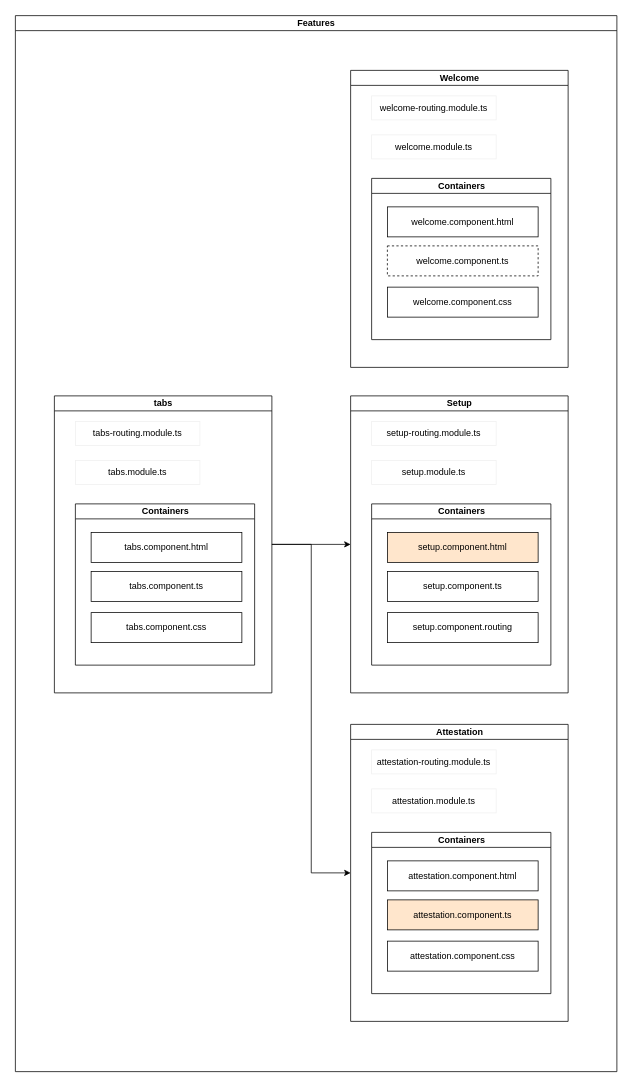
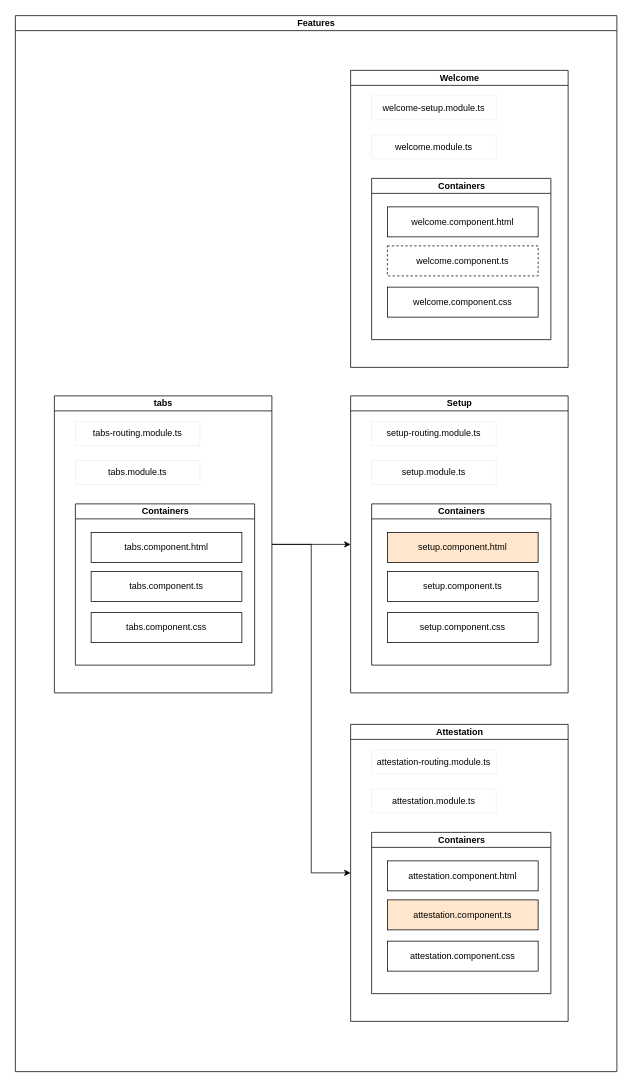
  <mxCell id="0" />
  <mxCell id="1" parent="0" />
  <mxCell id="2" value="Features" style="swimlane;html=1;startSize=20;horizontal=1;containerType=tree;swimlaneFillColor=none;gradientColor=#ffffff;" parent="1" vertex="1"><mxGeometry x="20" y="20" width="802" height="1408" as="geometry" /></mxCell>
  <mxCell id="3" value="Welcome" style="swimlane;html=1;startSize=20;horizontal=1;containerType=tree;fillColor=none;" vertex="1" parent="2"><mxGeometry x="447" y="73" width="290" height="396" as="geometry" /></mxCell>
  <mxCell id="4" value="Containers" style="swimlane;html=1;startSize=20;horizontal=1;containerType=tree;swimlaneFillColor=none;fillColor=none;" vertex="1" parent="3"><mxGeometry x="28" y="144" width="239" height="215" as="geometry" /></mxCell>
  <mxCell id="5" value="welcome.component.html" style="whiteSpace=wrap;html=1;treeFolding=1;treeMoving=1;newEdgeStyle={&quot;edgeStyle&quot;:&quot;elbowEdgeStyle&quot;,&quot;startArrow&quot;:&quot;none&quot;,&quot;endArrow&quot;:&quot;none&quot;};" vertex="1" parent="4"><mxGeometry x="21" y="38" width="201" height="40" as="geometry" /></mxCell>
  <mxCell id="6" value="welcome.component.ts" style="whiteSpace=wrap;html=1;treeFolding=1;treeMoving=1;newEdgeStyle={&quot;edgeStyle&quot;:&quot;elbowEdgeStyle&quot;,&quot;startArrow&quot;:&quot;none&quot;,&quot;endArrow&quot;:&quot;none&quot;};dashed=1;" vertex="1" parent="4"><mxGeometry x="21" y="90" width="201" height="40" as="geometry" /></mxCell>
  <mxCell id="7" value="welcome.component.css" style="whiteSpace=wrap;html=1;treeFolding=1;treeMoving=1;newEdgeStyle={&quot;edgeStyle&quot;:&quot;elbowEdgeStyle&quot;,&quot;startArrow&quot;:&quot;none&quot;,&quot;endArrow&quot;:&quot;none&quot;};" vertex="1" parent="4"><mxGeometry x="21" y="145" width="201" height="40" as="geometry" /></mxCell>
- <mxCell id="8" value="welcome-routing.module.ts" style="rounded=0;whiteSpace=wrap;html=1;strokeColor=#f0f0f0;fillColor=none;gradientColor=none;" vertex="1" parent="3"><mxGeometry x="28" y="34" width="166" height="32" as="geometry" /></mxCell>
+ <mxCell id="8" value="welcome-setup.module.ts" style="rounded=0;whiteSpace=wrap;html=1;strokeColor=#f0f0f0;fillColor=none;gradientColor=none;" vertex="1" parent="3"><mxGeometry x="28" y="34" width="166" height="32" as="geometry" /></mxCell>
  <mxCell id="9" value="welcome.module.ts" style="rounded=0;whiteSpace=wrap;html=1;strokeColor=#f0f0f0;fillColor=none;gradientColor=none;" vertex="1" parent="3"><mxGeometry x="28" y="86" width="166" height="32" as="geometry" /></mxCell>
  <mxCell id="10" value="Attestation" style="swimlane;html=1;startSize=20;horizontal=1;containerType=tree;fillColor=none;" vertex="1" parent="2"><mxGeometry x="447" y="945" width="290" height="396" as="geometry" /></mxCell>
  <mxCell id="11" value="Containers" style="swimlane;html=1;startSize=20;horizontal=1;containerType=tree;swimlaneFillColor=none;fillColor=none;" vertex="1" parent="10"><mxGeometry x="28" y="144" width="239" height="215" as="geometry" /></mxCell>
  <mxCell id="12" value="attestation.component.html" style="whiteSpace=wrap;html=1;treeFolding=1;treeMoving=1;newEdgeStyle={&quot;edgeStyle&quot;:&quot;elbowEdgeStyle&quot;,&quot;startArrow&quot;:&quot;none&quot;,&quot;endArrow&quot;:&quot;none&quot;};" vertex="1" parent="11"><mxGeometry x="21" y="38" width="201" height="40" as="geometry" /></mxCell>
  <mxCell id="13" value="attestation.component.ts" style="whiteSpace=wrap;html=1;treeFolding=1;treeMoving=1;newEdgeStyle={&quot;edgeStyle&quot;:&quot;elbowEdgeStyle&quot;,&quot;startArrow&quot;:&quot;none&quot;,&quot;endArrow&quot;:&quot;none&quot;};fillColor=#ffe6cc;" vertex="1" parent="11"><mxGeometry x="21" y="90" width="201" height="40" as="geometry" /></mxCell>
  <mxCell id="14" value="attestation.component.css" style="whiteSpace=wrap;html=1;treeFolding=1;treeMoving=1;newEdgeStyle={&quot;edgeStyle&quot;:&quot;elbowEdgeStyle&quot;,&quot;startArrow&quot;:&quot;none&quot;,&quot;endArrow&quot;:&quot;none&quot;};" vertex="1" parent="11"><mxGeometry x="21" y="145" width="201" height="40" as="geometry" /></mxCell>
  <mxCell id="15" value="attestation-routing.module.ts" style="rounded=0;whiteSpace=wrap;html=1;strokeColor=#f0f0f0;fillColor=none;gradientColor=none;" vertex="1" parent="10"><mxGeometry x="28" y="34" width="166" height="32" as="geometry" /></mxCell>
  <mxCell id="16" value="attestation.module.ts" style="rounded=0;whiteSpace=wrap;html=1;strokeColor=#f0f0f0;fillColor=none;gradientColor=none;" vertex="1" parent="10"><mxGeometry x="28" y="86" width="166" height="32" as="geometry" /></mxCell>
  <mxCell id="17" value="Setup" style="swimlane;html=1;startSize=20;horizontal=1;containerType=tree;fillColor=none;" vertex="1" parent="2"><mxGeometry x="447" y="507" width="290" height="396" as="geometry" /></mxCell>
  <mxCell id="18" value="Containers" style="swimlane;html=1;startSize=20;horizontal=1;containerType=tree;swimlaneFillColor=none;fillColor=none;" vertex="1" parent="17"><mxGeometry x="28" y="144" width="239" height="215" as="geometry" /></mxCell>
  <mxCell id="19" value="setup.component.html" style="whiteSpace=wrap;html=1;treeFolding=1;treeMoving=1;newEdgeStyle={&quot;edgeStyle&quot;:&quot;elbowEdgeStyle&quot;,&quot;startArrow&quot;:&quot;none&quot;,&quot;endArrow&quot;:&quot;none&quot;};fillColor=#ffe6cc;" vertex="1" parent="18"><mxGeometry x="21" y="38" width="201" height="40" as="geometry" /></mxCell>
  <mxCell id="20" value="setup.component.ts" style="whiteSpace=wrap;html=1;treeFolding=1;treeMoving=1;newEdgeStyle={&quot;edgeStyle&quot;:&quot;elbowEdgeStyle&quot;,&quot;startArrow&quot;:&quot;none&quot;,&quot;endArrow&quot;:&quot;none&quot;};" vertex="1" parent="18"><mxGeometry x="21" y="90" width="201" height="40" as="geometry" /></mxCell>
- <mxCell id="21" value="setup.component.routing" style="whiteSpace=wrap;html=1;treeFolding=1;treeMoving=1;newEdgeStyle={&quot;edgeStyle&quot;:&quot;elbowEdgeStyle&quot;,&quot;startArrow&quot;:&quot;none&quot;,&quot;endArrow&quot;:&quot;none&quot;};" vertex="1" parent="18"><mxGeometry x="21" y="145" width="201" height="40" as="geometry" /></mxCell>
+ <mxCell id="21" value="setup.component.css" style="whiteSpace=wrap;html=1;treeFolding=1;treeMoving=1;newEdgeStyle={&quot;edgeStyle&quot;:&quot;elbowEdgeStyle&quot;,&quot;startArrow&quot;:&quot;none&quot;,&quot;endArrow&quot;:&quot;none&quot;};" vertex="1" parent="18"><mxGeometry x="21" y="145" width="201" height="40" as="geometry" /></mxCell>
  <mxCell id="22" value="setup-routing.module.ts" style="rounded=0;whiteSpace=wrap;html=1;strokeColor=#f0f0f0;fillColor=none;gradientColor=none;" vertex="1" parent="17"><mxGeometry x="28" y="34" width="166" height="32" as="geometry" /></mxCell>
  <mxCell id="23" value="setup.module.ts" style="rounded=0;whiteSpace=wrap;html=1;strokeColor=#f0f0f0;fillColor=none;gradientColor=none;" vertex="1" parent="17"><mxGeometry x="28" y="86" width="166" height="32" as="geometry" /></mxCell>
  <mxCell id="24" style="edgeStyle=orthogonalEdgeStyle;rounded=0;orthogonalLoop=1;jettySize=auto;html=1;exitX=1;exitY=0.5;exitDx=0;exitDy=0;entryX=0;entryY=0.5;entryDx=0;entryDy=0;" edge="1" parent="2" source="26" target="17"><mxGeometry relative="1" as="geometry" /></mxCell>
  <mxCell id="25" style="edgeStyle=orthogonalEdgeStyle;rounded=0;orthogonalLoop=1;jettySize=auto;html=1;entryX=0;entryY=0.5;entryDx=0;entryDy=0;" edge="1" parent="2" source="26" target="10"><mxGeometry relative="1" as="geometry" /></mxCell>
  <mxCell id="26" value="tabs" style="swimlane;html=1;startSize=20;horizontal=1;containerType=tree;fillColor=none;" vertex="1" parent="2"><mxGeometry x="52" y="507" width="290" height="396" as="geometry" /></mxCell>
  <mxCell id="27" value="Containers" style="swimlane;html=1;startSize=20;horizontal=1;containerType=tree;swimlaneFillColor=none;fillColor=none;" vertex="1" parent="26"><mxGeometry x="28" y="144" width="239" height="215" as="geometry" /></mxCell>
  <mxCell id="28" value="tabs.component.html" style="whiteSpace=wrap;html=1;treeFolding=1;treeMoving=1;newEdgeStyle={&quot;edgeStyle&quot;:&quot;elbowEdgeStyle&quot;,&quot;startArrow&quot;:&quot;none&quot;,&quot;endArrow&quot;:&quot;none&quot;};" vertex="1" parent="27"><mxGeometry x="21" y="38" width="201" height="40" as="geometry" /></mxCell>
  <mxCell id="29" value="tabs.component.ts" style="whiteSpace=wrap;html=1;treeFolding=1;treeMoving=1;newEdgeStyle={&quot;edgeStyle&quot;:&quot;elbowEdgeStyle&quot;,&quot;startArrow&quot;:&quot;none&quot;,&quot;endArrow&quot;:&quot;none&quot;};" vertex="1" parent="27"><mxGeometry x="21" y="90" width="201" height="40" as="geometry" /></mxCell>
  <mxCell id="30" value="tabs.component.css" style="whiteSpace=wrap;html=1;treeFolding=1;treeMoving=1;newEdgeStyle={&quot;edgeStyle&quot;:&quot;elbowEdgeStyle&quot;,&quot;startArrow&quot;:&quot;none&quot;,&quot;endArrow&quot;:&quot;none&quot;};" vertex="1" parent="27"><mxGeometry x="21" y="145" width="201" height="40" as="geometry" /></mxCell>
  <mxCell id="31" value="tabs-routing.module.ts" style="rounded=0;whiteSpace=wrap;html=1;strokeColor=#f0f0f0;fillColor=none;gradientColor=none;" vertex="1" parent="26"><mxGeometry x="28" y="34" width="166" height="32" as="geometry" /></mxCell>
  <mxCell id="32" value="tabs.module.ts" style="rounded=0;whiteSpace=wrap;html=1;strokeColor=#f0f0f0;fillColor=none;gradientColor=none;" vertex="1" parent="26"><mxGeometry x="28" y="86" width="166" height="32" as="geometry" /></mxCell>
